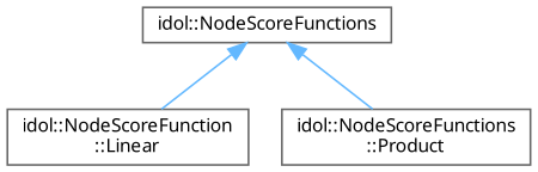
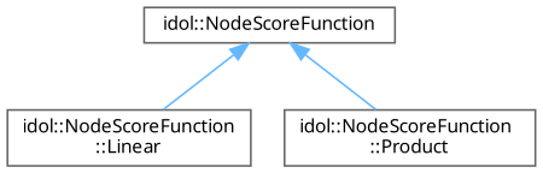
  digraph {
    fontname="Noto Sans"
    rankdir=TB
    node [color=grey40 fillcolor=white fontname="Noto Sans" fontsize=10 shape=box style=filled]
    edge [color=steelblue1 dir=back fontname="Noto Sans" fontsize=10 labelfontname=Helvetica labelfontsize=10 style=solid]
-   n1 [height=0.2 label="idol::NodeScoreFunctions" width=0.4]
+   n1 [height=0.2 label="idol::NodeScoreFunction" width=0.4]
    n2 [height=0.2 label="idol::NodeScoreFunction\l::Linear" width=0.4]
-   n3 [height=0.2 label="idol::NodeScoreFunctions\l::Product" width=0.4]
+   n3 [height=0.2 label="idol::NodeScoreFunction\l::Product" width=0.4]
    n1 -> n2
    n1 -> n3
  }
